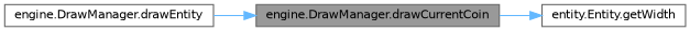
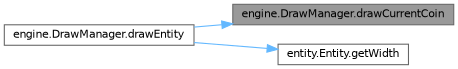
  digraph {
    rankdir=LR
    node [color=grey40 fillcolor=white fontname=Helvetica fontsize=10 shape=box style=filled]
    edge [color=steelblue1 fontname=Helvetica fontsize=10 labelfontname=Helvetica labelfontsize=10 style=solid]
    n1 [color=gray40 fillcolor=grey60 fontcolor=black height=0.2 label="engine.DrawManager.drawCurrentCoin" width=0.4]
    n2 [height=0.2 label="entity.Entity.getWidth" width=0.4]
    n3 [height=0.2 label="engine.DrawManager.drawEntity" width=0.4]
-   n1 -> n2
+   n3 -> n2
    n3 -> n1
  }
